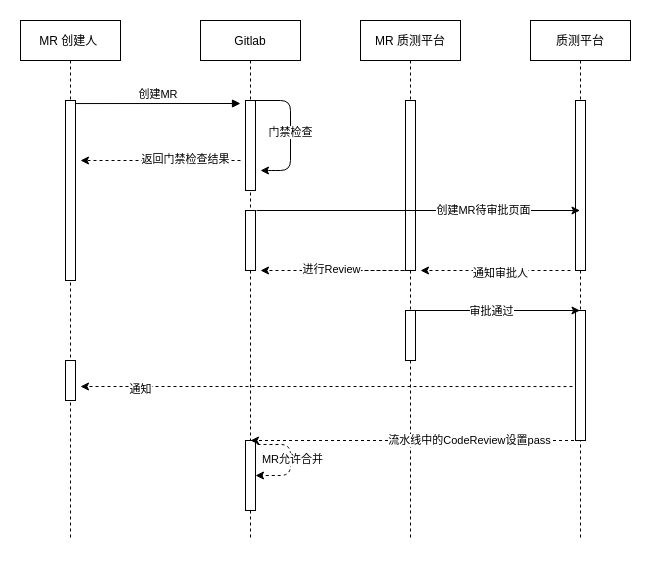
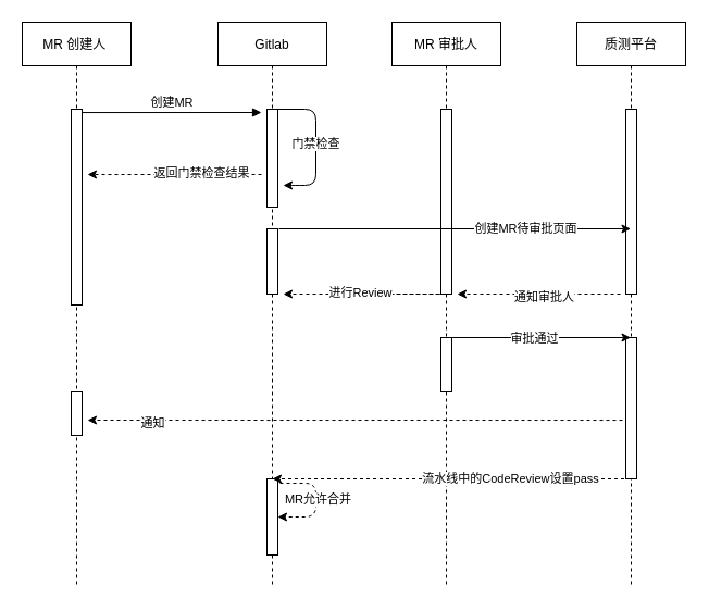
  <mxCell id="0" />
  <mxCell id="1" parent="0" />
  <mxCell id="2" value="MR 创建人 " style="shape=umlLifeline;perimeter=lifelinePerimeter;container=1;collapsible=0;recursiveResize=0;rounded=0;shadow=0;strokeWidth=1;" parent="1" vertex="1"><mxGeometry x="20" y="20" width="100" height="520" as="geometry" /></mxCell>
  <mxCell id="3" value="" style="points=[];perimeter=orthogonalPerimeter;rounded=0;shadow=0;strokeWidth=1;" parent="2" vertex="1"><mxGeometry x="45" y="80" width="10" height="180" as="geometry" /></mxCell>
  <mxCell id="4" value="Gitlab" style="shape=umlLifeline;perimeter=lifelinePerimeter;container=1;collapsible=0;recursiveResize=0;rounded=0;shadow=0;strokeWidth=1;" parent="1" vertex="1"><mxGeometry x="200" y="20" width="100" height="520" as="geometry" /></mxCell>
  <mxCell id="5" value="" style="points=[];perimeter=orthogonalPerimeter;rounded=0;shadow=0;strokeWidth=1;" parent="4" vertex="1"><mxGeometry x="45" y="80" width="10" height="90" as="geometry" /></mxCell>
  <mxCell id="6" value="门禁检查" style="endArrow=classic;html=1;exitX=0.8;exitY=0;exitDx=0;exitDy=0;exitPerimeter=0;" edge="1" parent="4" source="5"><mxGeometry width="50" height="50" relative="1" as="geometry"><mxPoint x="100" y="220" as="sourcePoint" /><mxPoint x="60" y="150" as="targetPoint" /><Array as="points"><mxPoint x="90" y="80" /><mxPoint x="90" y="150" /><mxPoint x="70" y="150" /></Array></mxGeometry></mxCell>
  <mxCell id="7" value="创建MR" style="verticalAlign=bottom;endArrow=block;shadow=0;strokeWidth=1;exitX=1;exitY=0.017;exitDx=0;exitDy=0;exitPerimeter=0;" parent="1" source="3" edge="1"><mxGeometry relative="1" as="geometry"><mxPoint x="80" y="143" as="sourcePoint" /><mxPoint x="240" y="103" as="targetPoint" /></mxGeometry></mxCell>
- <mxCell id="8" value="MR 质测平台" style="shape=umlLifeline;perimeter=lifelinePerimeter;container=1;collapsible=0;recursiveResize=0;rounded=0;shadow=0;strokeWidth=1;" vertex="1" parent="1"><mxGeometry x="360" y="20" width="100" height="520" as="geometry" /></mxCell>
+ <mxCell id="8" value="MR 审批人" style="shape=umlLifeline;perimeter=lifelinePerimeter;container=1;collapsible=0;recursiveResize=0;rounded=0;shadow=0;strokeWidth=1;" vertex="1" parent="1"><mxGeometry x="360" y="20" width="100" height="520" as="geometry" /></mxCell>
  <mxCell id="9" value="" style="points=[];perimeter=orthogonalPerimeter;rounded=0;shadow=0;strokeWidth=1;" vertex="1" parent="8"><mxGeometry x="45" y="80" width="10" height="170" as="geometry" /></mxCell>
  <mxCell id="10" value="质测平台" style="shape=umlLifeline;perimeter=lifelinePerimeter;container=1;collapsible=0;recursiveResize=0;rounded=0;shadow=0;strokeWidth=1;" vertex="1" parent="1"><mxGeometry x="530" y="20" width="100" height="520" as="geometry" /></mxCell>
  <mxCell id="11" value="" style="points=[];perimeter=orthogonalPerimeter;rounded=0;shadow=0;strokeWidth=1;" vertex="1" parent="10"><mxGeometry x="45" y="80" width="10" height="170" as="geometry" /></mxCell>
  <mxCell id="12" value="" style="points=[];perimeter=orthogonalPerimeter;rounded=0;shadow=0;strokeWidth=1;" vertex="1" parent="1"><mxGeometry x="245" y="210" width="10" height="60" as="geometry" /></mxCell>
  <mxCell id="13" value="" style="endArrow=classic;html=1;dashed=1;" edge="1" parent="1"><mxGeometry width="50" height="50" relative="1" as="geometry"><mxPoint x="240" y="160" as="sourcePoint" /><mxPoint x="80" y="160" as="targetPoint" /></mxGeometry></mxCell>
  <mxCell id="14" value="返回门禁检查结果" style="edgeLabel;html=1;align=center;verticalAlign=middle;resizable=0;points=[];" vertex="1" connectable="0" parent="13"><mxGeometry x="-0.3" y="-2" relative="1" as="geometry"><mxPoint as="offset" /></mxGeometry></mxCell>
  <mxCell id="15" value="" style="endArrow=classic;html=1;" edge="1" parent="1" target="10"><mxGeometry width="50" height="50" relative="1" as="geometry"><mxPoint x="256" y="210" as="sourcePoint" /><mxPoint x="570" y="220" as="targetPoint" /></mxGeometry></mxCell>
  <mxCell id="16" value="创建MR待审批页面" style="edgeLabel;html=1;align=center;verticalAlign=middle;resizable=0;points=[];" vertex="1" connectable="0" parent="15"><mxGeometry x="0.395" y="1" relative="1" as="geometry"><mxPoint as="offset" /></mxGeometry></mxCell>
  <mxCell id="17" value="" style="endArrow=classic;html=1;dashed=1;entryX=1.5;entryY=1;entryDx=0;entryDy=0;entryPerimeter=0;" edge="1" parent="1" target="9"><mxGeometry width="50" height="50" relative="1" as="geometry"><mxPoint x="570" y="270" as="sourcePoint" /><mxPoint x="420" y="245" as="targetPoint" /><Array as="points"><mxPoint x="570" y="270" /></Array></mxGeometry></mxCell>
  <mxCell id="18" value="通知审批人" style="edgeLabel;html=1;align=center;verticalAlign=middle;resizable=0;points=[];" vertex="1" connectable="0" parent="17"><mxGeometry x="-0.053" y="2" relative="1" as="geometry"><mxPoint as="offset" /></mxGeometry></mxCell>
  <mxCell id="19" value="" style="endArrow=classic;html=1;dashed=1;" edge="1" parent="1"><mxGeometry width="50" height="50" relative="1" as="geometry"><mxPoint x="340" y="270" as="sourcePoint" /><mxPoint x="260" y="270" as="targetPoint" /><Array as="points"><mxPoint x="410" y="270" /><mxPoint x="340" y="270" /></Array></mxGeometry></mxCell>
  <mxCell id="20" value="进行Review" style="edgeLabel;html=1;align=center;verticalAlign=middle;resizable=0;points=[];" vertex="1" connectable="0" parent="19"><mxGeometry x="0.36" y="-2" relative="1" as="geometry"><mxPoint as="offset" /></mxGeometry></mxCell>
  <mxCell id="21" value="" style="points=[];perimeter=orthogonalPerimeter;rounded=0;shadow=0;strokeWidth=1;" vertex="1" parent="1"><mxGeometry x="405" y="310" width="10" height="50" as="geometry" /></mxCell>
  <mxCell id="22" value="" style="points=[];perimeter=orthogonalPerimeter;rounded=0;shadow=0;strokeWidth=1;" vertex="1" parent="1"><mxGeometry x="575" y="310" width="10" height="130" as="geometry" /></mxCell>
  <mxCell id="23" value="" style="endArrow=classic;html=1;exitX=0.5;exitY=0;exitDx=0;exitDy=0;exitPerimeter=0;entryX=0.45;entryY=0;entryDx=0;entryDy=0;entryPerimeter=0;" edge="1" parent="1" source="21" target="22"><mxGeometry width="50" height="50" relative="1" as="geometry"><mxPoint x="420" y="330" as="sourcePoint" /><mxPoint x="570" y="330" as="targetPoint" /><Array as="points" /></mxGeometry></mxCell>
  <mxCell id="24" value="审批通过" style="edgeLabel;html=1;align=center;verticalAlign=middle;resizable=0;points=[];" vertex="1" connectable="0" parent="23"><mxGeometry x="-0.056" relative="1" as="geometry"><mxPoint as="offset" /></mxGeometry></mxCell>
  <mxCell id="25" value="" style="points=[];perimeter=orthogonalPerimeter;rounded=0;shadow=0;strokeWidth=1;" vertex="1" parent="1"><mxGeometry x="245" y="440" width="10" height="70" as="geometry" /></mxCell>
  <mxCell id="26" value="" style="endArrow=classic;html=1;dashed=1;" edge="1" parent="1" source="10"><mxGeometry width="50" height="50" relative="1" as="geometry"><mxPoint x="480" y="460" as="sourcePoint" /><mxPoint x="250" y="440" as="targetPoint" /></mxGeometry></mxCell>
  <mxCell id="27" value="流水线中的CodeReview设置pass" style="edgeLabel;html=1;align=center;verticalAlign=middle;resizable=0;points=[];" vertex="1" connectable="0" parent="26"><mxGeometry x="-0.323" y="-1" relative="1" as="geometry"><mxPoint x="1" as="offset" /></mxGeometry></mxCell>
  <mxCell id="28" value="" style="points=[];perimeter=orthogonalPerimeter;rounded=0;shadow=0;strokeWidth=1;" vertex="1" parent="1"><mxGeometry x="65" y="360" width="10" height="40" as="geometry" /></mxCell>
  <mxCell id="29" value="" style="endArrow=classic;html=1;dashed=1;exitX=-0.3;exitY=0.585;exitDx=0;exitDy=0;exitPerimeter=0;" edge="1" parent="1" source="22"><mxGeometry width="50" height="50" relative="1" as="geometry"><mxPoint x="480" y="410" as="sourcePoint" /><mxPoint x="80" y="386" as="targetPoint" /></mxGeometry></mxCell>
  <mxCell id="30" value="通知" style="edgeLabel;html=1;align=center;verticalAlign=middle;resizable=0;points=[];" vertex="1" connectable="0" parent="29"><mxGeometry x="0.755" y="2" relative="1" as="geometry"><mxPoint as="offset" /></mxGeometry></mxCell>
  <mxCell id="31" value="" style="endArrow=classic;html=1;dashed=1;exitX=1.2;exitY=0.057;exitDx=0;exitDy=0;exitPerimeter=0;" edge="1" parent="1" source="25" target="25"><mxGeometry width="50" height="50" relative="1" as="geometry"><mxPoint x="280" y="520" as="sourcePoint" /><mxPoint x="320" y="470" as="targetPoint" /><Array as="points"><mxPoint x="290" y="444" /><mxPoint x="290" y="475" /></Array></mxGeometry></mxCell>
  <mxCell id="32" value="MR允许合并" style="edgeLabel;html=1;align=center;verticalAlign=middle;resizable=0;points=[];" vertex="1" connectable="0" parent="31"><mxGeometry x="-0.03" y="1" relative="1" as="geometry"><mxPoint as="offset" /></mxGeometry></mxCell>
